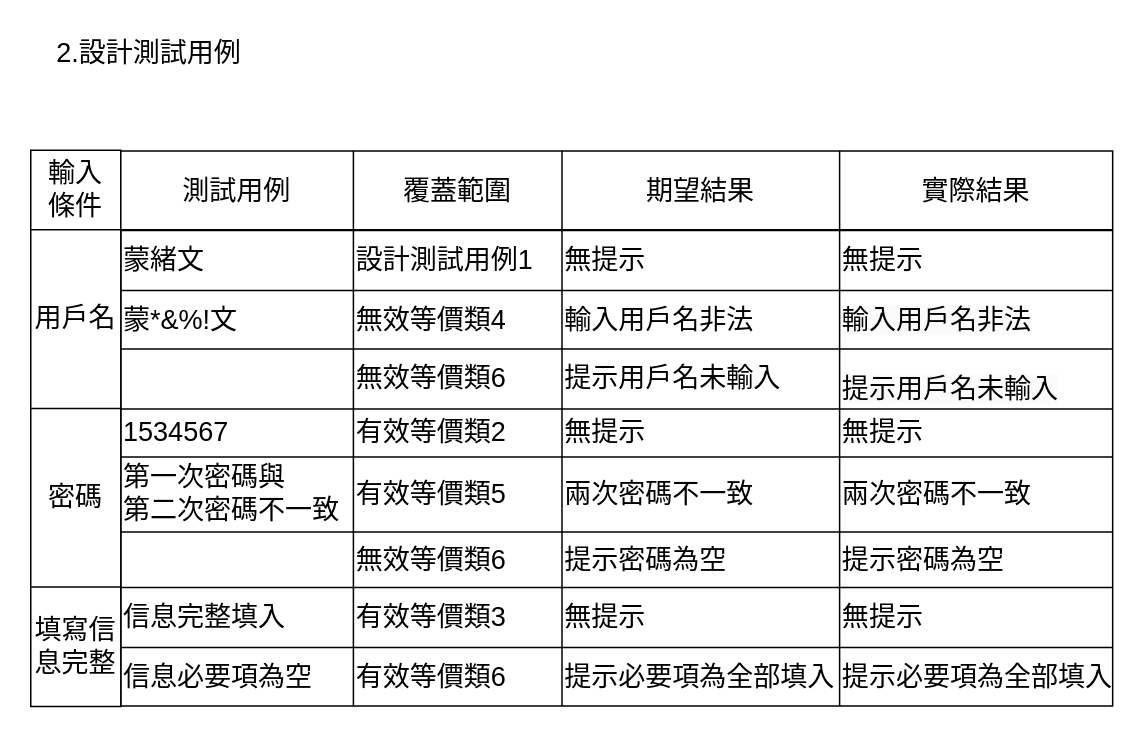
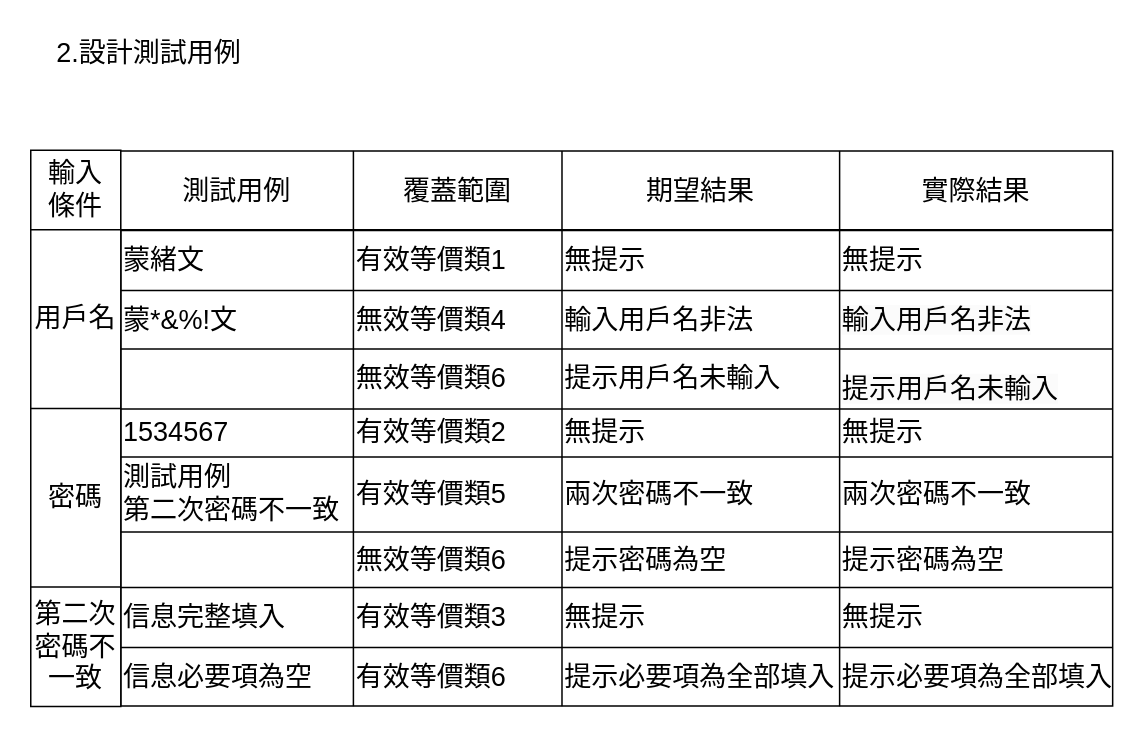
  <mxCell id="0" />
  <mxCell id="1" parent="0" />
  <mxCell id="2" value="&lt;font style=&quot;font-size: 18px;&quot;&gt;2.設計測試用例&lt;/font&gt;" style="text;html=1;strokeColor=none;fillColor=none;align=center;verticalAlign=middle;whiteSpace=wrap;rounded=0;" vertex="1" parent="1"><mxGeometry x="24" y="20" width="150" height="30" as="geometry" /></mxCell>
  <mxCell id="3" value="" style="shape=table;startSize=0;container=1;collapsible=0;childLayout=tableLayout;" vertex="1" parent="1"><mxGeometry x="80" y="153" width="660.95" height="316.965" as="geometry" /></mxCell>
  <mxCell id="4" value="" style="shape=tableRow;horizontal=0;startSize=0;swimlaneHead=0;swimlaneBody=0;strokeColor=inherit;top=0;left=0;bottom=0;right=0;collapsible=0;dropTarget=0;fillColor=none;points=[[0,0.5],[1,0.5]];portConstraint=eastwest;" vertex="1" parent="3"><mxGeometry width="660.95" height="40" as="geometry" /></mxCell>
  <mxCell id="5" value="&lt;font style=&quot;font-size: 18px;&quot;&gt;蒙緒文&lt;/font&gt;" style="shape=partialRectangle;html=1;whiteSpace=wrap;connectable=0;strokeColor=inherit;overflow=hidden;fillColor=none;top=0;left=0;bottom=0;right=0;pointerEvents=1;align=left;" vertex="1" parent="4"><mxGeometry width="155" height="40" as="geometry"><mxRectangle width="155" height="40" as="alternateBounds" /></mxGeometry></mxCell>
- <mxCell id="6" value="&lt;font style=&quot;font-size: 18px;&quot;&gt;設計測試用例1&lt;/font&gt;" style="shape=partialRectangle;html=1;whiteSpace=wrap;connectable=0;strokeColor=inherit;overflow=hidden;fillColor=none;top=0;left=0;bottom=0;right=0;pointerEvents=1;align=left;" vertex="1" parent="4"><mxGeometry x="155" width="139" height="40" as="geometry"><mxRectangle width="139" height="40" as="alternateBounds" /></mxGeometry></mxCell>
+ <mxCell id="6" value="&lt;font style=&quot;font-size: 18px;&quot;&gt;有效等價類1&lt;/font&gt;" style="shape=partialRectangle;html=1;whiteSpace=wrap;connectable=0;strokeColor=inherit;overflow=hidden;fillColor=none;top=0;left=0;bottom=0;right=0;pointerEvents=1;align=left;" vertex="1" parent="4"><mxGeometry x="155" width="139" height="40" as="geometry"><mxRectangle width="139" height="40" as="alternateBounds" /></mxGeometry></mxCell>
  <mxCell id="7" value="&lt;font style=&quot;font-size: 18px;&quot;&gt;無提示&lt;/font&gt;" style="shape=partialRectangle;html=1;whiteSpace=wrap;connectable=0;strokeColor=inherit;overflow=hidden;fillColor=none;top=0;left=0;bottom=0;right=0;pointerEvents=1;align=left;" vertex="1" parent="4"><mxGeometry x="294" width="185" height="40" as="geometry"><mxRectangle width="185" height="40" as="alternateBounds" /></mxGeometry></mxCell>
  <mxCell id="8" value="&lt;font style=&quot;font-size: 18px;&quot;&gt;無提示&lt;/font&gt;" style="shape=partialRectangle;html=1;whiteSpace=wrap;connectable=0;strokeColor=inherit;overflow=hidden;fillColor=none;top=0;left=0;bottom=0;right=0;pointerEvents=1;align=left;" vertex="1" parent="4"><mxGeometry x="479" width="182" height="40" as="geometry"><mxRectangle width="182" height="40" as="alternateBounds" /></mxGeometry></mxCell>
  <mxCell id="9" value="" style="shape=tableRow;horizontal=0;startSize=0;swimlaneHead=0;swimlaneBody=0;strokeColor=inherit;top=0;left=0;bottom=0;right=0;collapsible=0;dropTarget=0;fillColor=none;points=[[0,0.5],[1,0.5]];portConstraint=eastwest;" vertex="1" parent="3"><mxGeometry y="40" width="660.95" height="39" as="geometry" /></mxCell>
  <mxCell id="10" value="&lt;font style=&quot;font-size: 18px;&quot;&gt;蒙*&amp;amp;%!文&lt;/font&gt;" style="shape=partialRectangle;html=1;whiteSpace=wrap;connectable=0;strokeColor=inherit;overflow=hidden;fillColor=none;top=0;left=0;bottom=0;right=0;pointerEvents=1;align=left;" vertex="1" parent="9"><mxGeometry width="155" height="39" as="geometry"><mxRectangle width="155" height="39" as="alternateBounds" /></mxGeometry></mxCell>
  <mxCell id="11" value="&lt;font style=&quot;font-size: 18px;&quot;&gt;無效等價類4&lt;/font&gt;" style="shape=partialRectangle;html=1;whiteSpace=wrap;connectable=0;strokeColor=inherit;overflow=hidden;fillColor=none;top=0;left=0;bottom=0;right=0;pointerEvents=1;align=left;" vertex="1" parent="9"><mxGeometry x="155" width="139" height="39" as="geometry"><mxRectangle width="139" height="39" as="alternateBounds" /></mxGeometry></mxCell>
  <mxCell id="12" value="&lt;font style=&quot;font-size: 18px;&quot;&gt;輸入用戶名非法&lt;/font&gt;" style="shape=partialRectangle;html=1;whiteSpace=wrap;connectable=0;strokeColor=inherit;overflow=hidden;fillColor=none;top=0;left=0;bottom=0;right=0;pointerEvents=1;align=left;" vertex="1" parent="9"><mxGeometry x="294" width="185" height="39" as="geometry"><mxRectangle width="185" height="39" as="alternateBounds" /></mxGeometry></mxCell>
  <mxCell id="13" value="&lt;span style=&quot;color: rgb(0, 0, 0); font-family: Helvetica; font-size: 18px; font-style: normal; font-variant-ligatures: normal; font-variant-caps: normal; font-weight: 400; letter-spacing: normal; orphans: 2; text-align: left; text-indent: 0px; text-transform: none; widows: 2; word-spacing: 0px; -webkit-text-stroke-width: 0px; background-color: rgb(251, 251, 251); text-decoration-thickness: initial; text-decoration-style: initial; text-decoration-color: initial; float: none; display: inline !important;&quot;&gt;輸入用戶名非法&lt;/span&gt;" style="shape=partialRectangle;html=1;whiteSpace=wrap;connectable=0;strokeColor=inherit;overflow=hidden;fillColor=none;top=0;left=0;bottom=0;right=0;pointerEvents=1;align=left;" vertex="1" parent="9"><mxGeometry x="479" width="182" height="39" as="geometry"><mxRectangle width="182" height="39" as="alternateBounds" /></mxGeometry></mxCell>
  <mxCell id="14" value="" style="shape=tableRow;horizontal=0;startSize=0;swimlaneHead=0;swimlaneBody=0;strokeColor=inherit;top=0;left=0;bottom=0;right=0;collapsible=0;dropTarget=0;fillColor=none;points=[[0,0.5],[1,0.5]];portConstraint=eastwest;" vertex="1" parent="3"><mxGeometry y="79" width="660.95" height="40" as="geometry" /></mxCell>
  <mxCell id="15" value="" style="shape=partialRectangle;html=1;whiteSpace=wrap;connectable=0;strokeColor=inherit;overflow=hidden;fillColor=none;top=0;left=0;bottom=0;right=0;pointerEvents=1;" vertex="1" parent="14"><mxGeometry width="155" height="40" as="geometry"><mxRectangle width="155" height="40" as="alternateBounds" /></mxGeometry></mxCell>
  <mxCell id="16" value="&lt;font style=&quot;font-size: 18px;&quot;&gt;無效等價類6&lt;/font&gt;" style="shape=partialRectangle;html=1;whiteSpace=wrap;connectable=0;strokeColor=inherit;overflow=hidden;fillColor=none;top=0;left=0;bottom=0;right=0;pointerEvents=1;align=left;" vertex="1" parent="14"><mxGeometry x="155" width="139" height="40" as="geometry"><mxRectangle width="139" height="40" as="alternateBounds" /></mxGeometry></mxCell>
  <mxCell id="17" value="&lt;font style=&quot;font-size: 18px;&quot;&gt;提示用戶名未輸入&lt;/font&gt;" style="shape=partialRectangle;html=1;whiteSpace=wrap;connectable=0;strokeColor=inherit;overflow=hidden;fillColor=none;top=0;left=0;bottom=0;right=0;pointerEvents=1;align=left;" vertex="1" parent="14"><mxGeometry x="294" width="185" height="40" as="geometry"><mxRectangle width="185" height="40" as="alternateBounds" /></mxGeometry></mxCell>
  <mxCell id="18" value="&lt;br&gt;&lt;span style=&quot;color: rgb(0, 0, 0); font-family: Helvetica; font-size: 18px; font-style: normal; font-variant-ligatures: normal; font-variant-caps: normal; font-weight: 400; letter-spacing: normal; orphans: 2; text-indent: 0px; text-transform: none; widows: 2; word-spacing: 0px; -webkit-text-stroke-width: 0px; background-color: rgb(251, 251, 251); text-decoration-thickness: initial; text-decoration-style: initial; text-decoration-color: initial; float: none; display: inline !important;&quot;&gt;提示用戶名未輸入&lt;/span&gt;&lt;br&gt;" style="shape=partialRectangle;html=1;whiteSpace=wrap;connectable=0;strokeColor=inherit;overflow=hidden;fillColor=none;top=0;left=0;bottom=0;right=0;pointerEvents=1;align=left;" vertex="1" parent="14"><mxGeometry x="479" width="182" height="40" as="geometry"><mxRectangle width="182" height="40" as="alternateBounds" /></mxGeometry></mxCell>
  <mxCell id="19" value="" style="shape=tableRow;horizontal=0;startSize=0;swimlaneHead=0;swimlaneBody=0;strokeColor=inherit;top=0;left=0;bottom=0;right=0;collapsible=0;dropTarget=0;fillColor=none;points=[[0,0.5],[1,0.5]];portConstraint=eastwest;" vertex="1" parent="3"><mxGeometry y="119" width="660.95" height="32" as="geometry" /></mxCell>
  <mxCell id="20" value="&lt;font style=&quot;font-size: 18px;&quot;&gt;1534567&lt;/font&gt;" style="shape=partialRectangle;html=1;whiteSpace=wrap;connectable=0;strokeColor=inherit;overflow=hidden;fillColor=none;top=0;left=0;bottom=0;right=0;pointerEvents=1;align=left;" vertex="1" parent="19"><mxGeometry width="155" height="32" as="geometry"><mxRectangle width="155" height="32" as="alternateBounds" /></mxGeometry></mxCell>
  <mxCell id="21" value="&lt;font style=&quot;font-size: 18px;&quot;&gt;有效等價類2&lt;/font&gt;" style="shape=partialRectangle;html=1;whiteSpace=wrap;connectable=0;strokeColor=inherit;overflow=hidden;fillColor=none;top=0;left=0;bottom=0;right=0;pointerEvents=1;align=left;" vertex="1" parent="19"><mxGeometry x="155" width="139" height="32" as="geometry"><mxRectangle width="139" height="32" as="alternateBounds" /></mxGeometry></mxCell>
  <mxCell id="22" value="&lt;font style=&quot;font-size: 18px;&quot;&gt;無提示&lt;/font&gt;" style="shape=partialRectangle;html=1;whiteSpace=wrap;connectable=0;strokeColor=inherit;overflow=hidden;fillColor=none;top=0;left=0;bottom=0;right=0;pointerEvents=1;align=left;" vertex="1" parent="19"><mxGeometry x="294" width="185" height="32" as="geometry"><mxRectangle width="185" height="32" as="alternateBounds" /></mxGeometry></mxCell>
  <mxCell id="23" value="&lt;font style=&quot;font-size: 18px;&quot;&gt;無提示&lt;/font&gt;" style="shape=partialRectangle;html=1;whiteSpace=wrap;connectable=0;strokeColor=inherit;overflow=hidden;fillColor=none;top=0;left=0;bottom=0;right=0;pointerEvents=1;align=left;" vertex="1" parent="19"><mxGeometry x="479" width="182" height="32" as="geometry"><mxRectangle width="182" height="32" as="alternateBounds" /></mxGeometry></mxCell>
  <mxCell id="24" value="" style="shape=tableRow;horizontal=0;startSize=0;swimlaneHead=0;swimlaneBody=0;strokeColor=inherit;top=0;left=0;bottom=0;right=0;collapsible=0;dropTarget=0;fillColor=none;points=[[0,0.5],[1,0.5]];portConstraint=eastwest;" vertex="1" parent="3"><mxGeometry y="151" width="660.95" height="50" as="geometry" /></mxCell>
- <mxCell id="25" value="&lt;font style=&quot;font-size: 18px;&quot;&gt;第一次密碼與&lt;br&gt;第二次密碼不一致&lt;/font&gt;" style="shape=partialRectangle;html=1;whiteSpace=wrap;connectable=0;strokeColor=inherit;overflow=hidden;fillColor=none;top=0;left=0;bottom=0;right=0;pointerEvents=1;align=left;" vertex="1" parent="24"><mxGeometry width="155" height="50" as="geometry"><mxRectangle width="155" height="50" as="alternateBounds" /></mxGeometry></mxCell>
+ <mxCell id="25" value="&lt;font style=&quot;font-size: 18px;&quot;&gt;測試用例&lt;br&gt;第二次密碼不一致&lt;/font&gt;" style="shape=partialRectangle;html=1;whiteSpace=wrap;connectable=0;strokeColor=inherit;overflow=hidden;fillColor=none;top=0;left=0;bottom=0;right=0;pointerEvents=1;align=left;" vertex="1" parent="24"><mxGeometry width="155" height="50" as="geometry"><mxRectangle width="155" height="50" as="alternateBounds" /></mxGeometry></mxCell>
  <mxCell id="26" value="&lt;font style=&quot;font-size: 18px;&quot;&gt;有效等價類5&lt;/font&gt;" style="shape=partialRectangle;html=1;whiteSpace=wrap;connectable=0;strokeColor=inherit;overflow=hidden;fillColor=none;top=0;left=0;bottom=0;right=0;pointerEvents=1;align=left;" vertex="1" parent="24"><mxGeometry x="155" width="139" height="50" as="geometry"><mxRectangle width="139" height="50" as="alternateBounds" /></mxGeometry></mxCell>
  <mxCell id="27" value="&lt;font style=&quot;font-size: 18px;&quot;&gt;兩次密碼不一致&lt;/font&gt;" style="shape=partialRectangle;html=1;whiteSpace=wrap;connectable=0;strokeColor=inherit;overflow=hidden;fillColor=none;top=0;left=0;bottom=0;right=0;pointerEvents=1;align=left;" vertex="1" parent="24"><mxGeometry x="294" width="185" height="50" as="geometry"><mxRectangle width="185" height="50" as="alternateBounds" /></mxGeometry></mxCell>
  <mxCell id="28" value="&lt;div style=&quot;&quot;&gt;&lt;span style=&quot;font-size: 18px;&quot;&gt;兩次密碼不一致&lt;/span&gt;&lt;/div&gt;" style="shape=partialRectangle;html=1;whiteSpace=wrap;connectable=0;strokeColor=inherit;overflow=hidden;fillColor=none;top=0;left=0;bottom=0;right=0;pointerEvents=1;align=left;" vertex="1" parent="24"><mxGeometry x="479" width="182" height="50" as="geometry"><mxRectangle width="182" height="50" as="alternateBounds" /></mxGeometry></mxCell>
  <mxCell id="29" value="" style="shape=tableRow;horizontal=0;startSize=0;swimlaneHead=0;swimlaneBody=0;strokeColor=inherit;top=0;left=0;bottom=0;right=0;collapsible=0;dropTarget=0;fillColor=none;points=[[0,0.5],[1,0.5]];portConstraint=eastwest;" vertex="1" parent="3"><mxGeometry y="201" width="660.95" height="37" as="geometry" /></mxCell>
  <mxCell id="30" value="" style="shape=partialRectangle;html=1;whiteSpace=wrap;connectable=0;strokeColor=inherit;overflow=hidden;fillColor=none;top=0;left=0;bottom=0;right=0;pointerEvents=1;" vertex="1" parent="29"><mxGeometry width="155" height="37" as="geometry"><mxRectangle width="155" height="37" as="alternateBounds" /></mxGeometry></mxCell>
  <mxCell id="31" value="&lt;font style=&quot;font-size: 18px;&quot;&gt;無效等價類6&lt;/font&gt;" style="shape=partialRectangle;html=1;whiteSpace=wrap;connectable=0;strokeColor=inherit;overflow=hidden;fillColor=none;top=0;left=0;bottom=0;right=0;pointerEvents=1;align=left;" vertex="1" parent="29"><mxGeometry x="155" width="139" height="37" as="geometry"><mxRectangle width="139" height="37" as="alternateBounds" /></mxGeometry></mxCell>
  <mxCell id="32" value="&lt;font style=&quot;font-size: 18px;&quot;&gt;提示密碼為空&lt;/font&gt;" style="shape=partialRectangle;html=1;whiteSpace=wrap;connectable=0;strokeColor=inherit;overflow=hidden;fillColor=none;top=0;left=0;bottom=0;right=0;pointerEvents=1;align=left;" vertex="1" parent="29"><mxGeometry x="294" width="185" height="37" as="geometry"><mxRectangle width="185" height="37" as="alternateBounds" /></mxGeometry></mxCell>
  <mxCell id="33" value="&lt;font style=&quot;font-size: 18px;&quot;&gt;提示密碼為空&lt;/font&gt;" style="shape=partialRectangle;html=1;whiteSpace=wrap;connectable=0;strokeColor=inherit;overflow=hidden;fillColor=none;top=0;left=0;bottom=0;right=0;pointerEvents=1;align=left;" vertex="1" parent="29"><mxGeometry x="479" width="182" height="37" as="geometry"><mxRectangle width="182" height="37" as="alternateBounds" /></mxGeometry></mxCell>
  <mxCell id="34" value="" style="shape=tableRow;horizontal=0;startSize=0;swimlaneHead=0;swimlaneBody=0;strokeColor=inherit;top=0;left=0;bottom=0;right=0;collapsible=0;dropTarget=0;fillColor=none;points=[[0,0.5],[1,0.5]];portConstraint=eastwest;" vertex="1" parent="3"><mxGeometry y="238" width="660.95" height="40" as="geometry" /></mxCell>
  <mxCell id="35" value="&lt;font style=&quot;font-size: 18px;&quot;&gt;信息完整填入&lt;/font&gt;" style="shape=partialRectangle;html=1;whiteSpace=wrap;connectable=0;strokeColor=inherit;overflow=hidden;fillColor=none;top=0;left=0;bottom=0;right=0;pointerEvents=1;align=left;" vertex="1" parent="34"><mxGeometry width="155" height="40" as="geometry"><mxRectangle width="155" height="40" as="alternateBounds" /></mxGeometry></mxCell>
  <mxCell id="36" value="&lt;font style=&quot;font-size: 18px;&quot;&gt;有效等價類3&lt;/font&gt;" style="shape=partialRectangle;html=1;whiteSpace=wrap;connectable=0;strokeColor=inherit;overflow=hidden;fillColor=none;top=0;left=0;bottom=0;right=0;pointerEvents=1;align=left;" vertex="1" parent="34"><mxGeometry x="155" width="139" height="40" as="geometry"><mxRectangle width="139" height="40" as="alternateBounds" /></mxGeometry></mxCell>
  <mxCell id="37" value="&lt;font style=&quot;font-size: 18px;&quot;&gt;無提示&lt;/font&gt;" style="shape=partialRectangle;html=1;whiteSpace=wrap;connectable=0;strokeColor=inherit;overflow=hidden;fillColor=none;top=0;left=0;bottom=0;right=0;pointerEvents=1;align=left;" vertex="1" parent="34"><mxGeometry x="294" width="185" height="40" as="geometry"><mxRectangle width="185" height="40" as="alternateBounds" /></mxGeometry></mxCell>
  <mxCell id="38" value="&lt;font style=&quot;font-size: 18px;&quot;&gt;無提示&lt;/font&gt;" style="shape=partialRectangle;html=1;whiteSpace=wrap;connectable=0;strokeColor=inherit;overflow=hidden;fillColor=none;top=0;left=0;bottom=0;right=0;pointerEvents=1;align=left;" vertex="1" parent="34"><mxGeometry x="479" width="182" height="40" as="geometry"><mxRectangle width="182" height="40" as="alternateBounds" /></mxGeometry></mxCell>
  <mxCell id="39" value="" style="shape=tableRow;horizontal=0;startSize=0;swimlaneHead=0;swimlaneBody=0;strokeColor=inherit;top=0;left=0;bottom=0;right=0;collapsible=0;dropTarget=0;fillColor=none;points=[[0,0.5],[1,0.5]];portConstraint=eastwest;" vertex="1" parent="3"><mxGeometry y="278" width="660.95" height="39" as="geometry" /></mxCell>
  <mxCell id="40" value="&lt;font style=&quot;font-size: 18px;&quot;&gt;信息必要項為空&lt;/font&gt;" style="shape=partialRectangle;html=1;whiteSpace=wrap;connectable=0;strokeColor=inherit;overflow=hidden;fillColor=none;top=0;left=0;bottom=0;right=0;pointerEvents=1;align=left;" vertex="1" parent="39"><mxGeometry width="155" height="39" as="geometry"><mxRectangle width="155" height="39" as="alternateBounds" /></mxGeometry></mxCell>
  <mxCell id="41" value="&lt;font style=&quot;font-size: 18px;&quot;&gt;有效等價類6&lt;/font&gt;" style="shape=partialRectangle;html=1;whiteSpace=wrap;connectable=0;strokeColor=inherit;overflow=hidden;fillColor=none;top=0;left=0;bottom=0;right=0;pointerEvents=1;align=left;" vertex="1" parent="39"><mxGeometry x="155" width="139" height="39" as="geometry"><mxRectangle width="139" height="39" as="alternateBounds" /></mxGeometry></mxCell>
  <mxCell id="42" value="&lt;font style=&quot;font-size: 18px;&quot;&gt;提示必要項為全部填入&lt;/font&gt;" style="shape=partialRectangle;html=1;whiteSpace=wrap;connectable=0;strokeColor=inherit;overflow=hidden;fillColor=none;top=0;left=0;bottom=0;right=0;pointerEvents=1;align=left;" vertex="1" parent="39"><mxGeometry x="294" width="185" height="39" as="geometry"><mxRectangle width="185" height="39" as="alternateBounds" /></mxGeometry></mxCell>
  <mxCell id="43" value="&lt;font style=&quot;font-size: 18px;&quot;&gt;提示必要項為全部填入&lt;/font&gt;" style="shape=partialRectangle;html=1;whiteSpace=wrap;connectable=0;strokeColor=inherit;overflow=hidden;fillColor=none;top=0;left=0;bottom=0;right=0;pointerEvents=1;align=left;" vertex="1" parent="39"><mxGeometry x="479" width="182" height="39" as="geometry"><mxRectangle width="182" height="39" as="alternateBounds" /></mxGeometry></mxCell>
  <mxCell id="44" value="" style="shape=table;startSize=0;container=1;collapsible=0;childLayout=tableLayout;" vertex="1" parent="1"><mxGeometry x="20" y="99.62" width="60" height="370.623" as="geometry" /></mxCell>
  <mxCell id="45" value="" style="shape=tableRow;horizontal=0;startSize=0;swimlaneHead=0;swimlaneBody=0;strokeColor=inherit;top=0;left=0;bottom=0;right=0;collapsible=0;dropTarget=0;fillColor=none;points=[[0,0.5],[1,0.5]];portConstraint=eastwest;" vertex="1" parent="44"><mxGeometry width="60" height="53" as="geometry" /></mxCell>
  <mxCell id="46" value="&lt;font style=&quot;font-size: 18px;&quot;&gt;輸入&lt;br&gt;條件&lt;/font&gt;" style="shape=partialRectangle;html=1;whiteSpace=wrap;connectable=0;strokeColor=inherit;overflow=hidden;fillColor=none;top=0;left=0;bottom=0;right=0;pointerEvents=1;" vertex="1" parent="45"><mxGeometry width="60" height="53" as="geometry"><mxRectangle width="60" height="53" as="alternateBounds" /></mxGeometry></mxCell>
  <mxCell id="47" value="" style="shape=tableRow;horizontal=0;startSize=0;swimlaneHead=0;swimlaneBody=0;strokeColor=inherit;top=0;left=0;bottom=0;right=0;collapsible=0;dropTarget=0;fillColor=none;points=[[0,0.5],[1,0.5]];portConstraint=eastwest;" vertex="1" parent="44"><mxGeometry y="53" width="60" height="119" as="geometry" /></mxCell>
  <mxCell id="48" value="&lt;font style=&quot;font-size: 18px;&quot;&gt;用戶名&lt;/font&gt;" style="shape=partialRectangle;html=1;whiteSpace=wrap;connectable=0;strokeColor=inherit;overflow=hidden;fillColor=none;top=0;left=0;bottom=0;right=0;pointerEvents=1;" vertex="1" parent="47"><mxGeometry width="60" height="119" as="geometry"><mxRectangle width="60" height="119" as="alternateBounds" /></mxGeometry></mxCell>
  <mxCell id="49" value="" style="shape=tableRow;horizontal=0;startSize=0;swimlaneHead=0;swimlaneBody=0;strokeColor=inherit;top=0;left=0;bottom=0;right=0;collapsible=0;dropTarget=0;fillColor=none;points=[[0,0.5],[1,0.5]];portConstraint=eastwest;" vertex="1" parent="44"><mxGeometry y="172" width="60" height="119" as="geometry" /></mxCell>
  <mxCell id="50" value="&lt;font style=&quot;font-size: 18px;&quot;&gt;密碼&lt;/font&gt;" style="shape=partialRectangle;html=1;whiteSpace=wrap;connectable=0;strokeColor=inherit;overflow=hidden;fillColor=none;top=0;left=0;bottom=0;right=0;pointerEvents=1;" vertex="1" parent="49"><mxGeometry width="60" height="119" as="geometry"><mxRectangle width="60" height="119" as="alternateBounds" /></mxGeometry></mxCell>
  <mxCell id="51" value="" style="shape=tableRow;horizontal=0;startSize=0;swimlaneHead=0;swimlaneBody=0;strokeColor=inherit;top=0;left=0;bottom=0;right=0;collapsible=0;dropTarget=0;fillColor=none;points=[[0,0.5],[1,0.5]];portConstraint=eastwest;" vertex="1" parent="44"><mxGeometry y="291" width="60" height="80" as="geometry" /></mxCell>
- <mxCell id="52" value="&lt;font style=&quot;font-size: 18px;&quot;&gt;填寫信息完整&lt;/font&gt;" style="shape=partialRectangle;html=1;whiteSpace=wrap;connectable=0;strokeColor=inherit;overflow=hidden;fillColor=none;top=0;left=0;bottom=0;right=0;pointerEvents=1;" vertex="1" parent="51"><mxGeometry width="60" height="80" as="geometry"><mxRectangle width="60" height="80" as="alternateBounds" /></mxGeometry></mxCell>
+ <mxCell id="52" value="&lt;font style=&quot;font-size: 18px;&quot;&gt;第二次密碼不一致&lt;/font&gt;" style="shape=partialRectangle;html=1;whiteSpace=wrap;connectable=0;strokeColor=inherit;overflow=hidden;fillColor=none;top=0;left=0;bottom=0;right=0;pointerEvents=1;" vertex="1" parent="51"><mxGeometry width="60" height="80" as="geometry"><mxRectangle width="60" height="80" as="alternateBounds" /></mxGeometry></mxCell>
  <mxCell id="53" value="" style="shape=table;startSize=0;container=1;collapsible=0;childLayout=tableLayout;" vertex="1" parent="1"><mxGeometry x="80" y="100" width="660.95" height="52.55" as="geometry" /></mxCell>
  <mxCell id="54" value="" style="shape=tableRow;horizontal=0;startSize=0;swimlaneHead=0;swimlaneBody=0;strokeColor=inherit;top=0;left=0;bottom=0;right=0;collapsible=0;dropTarget=0;fillColor=none;points=[[0,0.5],[1,0.5]];portConstraint=eastwest;" vertex="1" parent="53"><mxGeometry width="660.95" height="53" as="geometry" /></mxCell>
  <mxCell id="55" value="&lt;font style=&quot;font-size: 18px;&quot;&gt;測試用例&lt;/font&gt;" style="shape=partialRectangle;html=1;whiteSpace=wrap;connectable=0;strokeColor=inherit;overflow=hidden;fillColor=none;top=0;left=0;bottom=0;right=0;pointerEvents=1;" vertex="1" parent="54"><mxGeometry width="155" height="53" as="geometry"><mxRectangle width="155" height="53" as="alternateBounds" /></mxGeometry></mxCell>
  <mxCell id="56" value="&lt;font style=&quot;font-size: 18px;&quot;&gt;覆蓋範圍&lt;/font&gt;" style="shape=partialRectangle;html=1;whiteSpace=wrap;connectable=0;strokeColor=inherit;overflow=hidden;fillColor=none;top=0;left=0;bottom=0;right=0;pointerEvents=1;" vertex="1" parent="54"><mxGeometry x="155" width="139" height="53" as="geometry"><mxRectangle width="139" height="53" as="alternateBounds" /></mxGeometry></mxCell>
  <mxCell id="57" value="&lt;font style=&quot;font-size: 18px;&quot;&gt;期望結果&lt;/font&gt;" style="shape=partialRectangle;html=1;whiteSpace=wrap;connectable=0;strokeColor=inherit;overflow=hidden;fillColor=none;top=0;left=0;bottom=0;right=0;pointerEvents=1;" vertex="1" parent="54"><mxGeometry x="294" width="185" height="53" as="geometry"><mxRectangle width="185" height="53" as="alternateBounds" /></mxGeometry></mxCell>
  <mxCell id="58" value="&lt;font style=&quot;font-size: 18px;&quot;&gt;實際結果&lt;/font&gt;" style="shape=partialRectangle;html=1;whiteSpace=wrap;connectable=0;strokeColor=inherit;overflow=hidden;fillColor=none;top=0;left=0;bottom=0;right=0;pointerEvents=1;" vertex="1" parent="54"><mxGeometry x="479" width="182" height="53" as="geometry"><mxRectangle width="182" height="53" as="alternateBounds" /></mxGeometry></mxCell>
